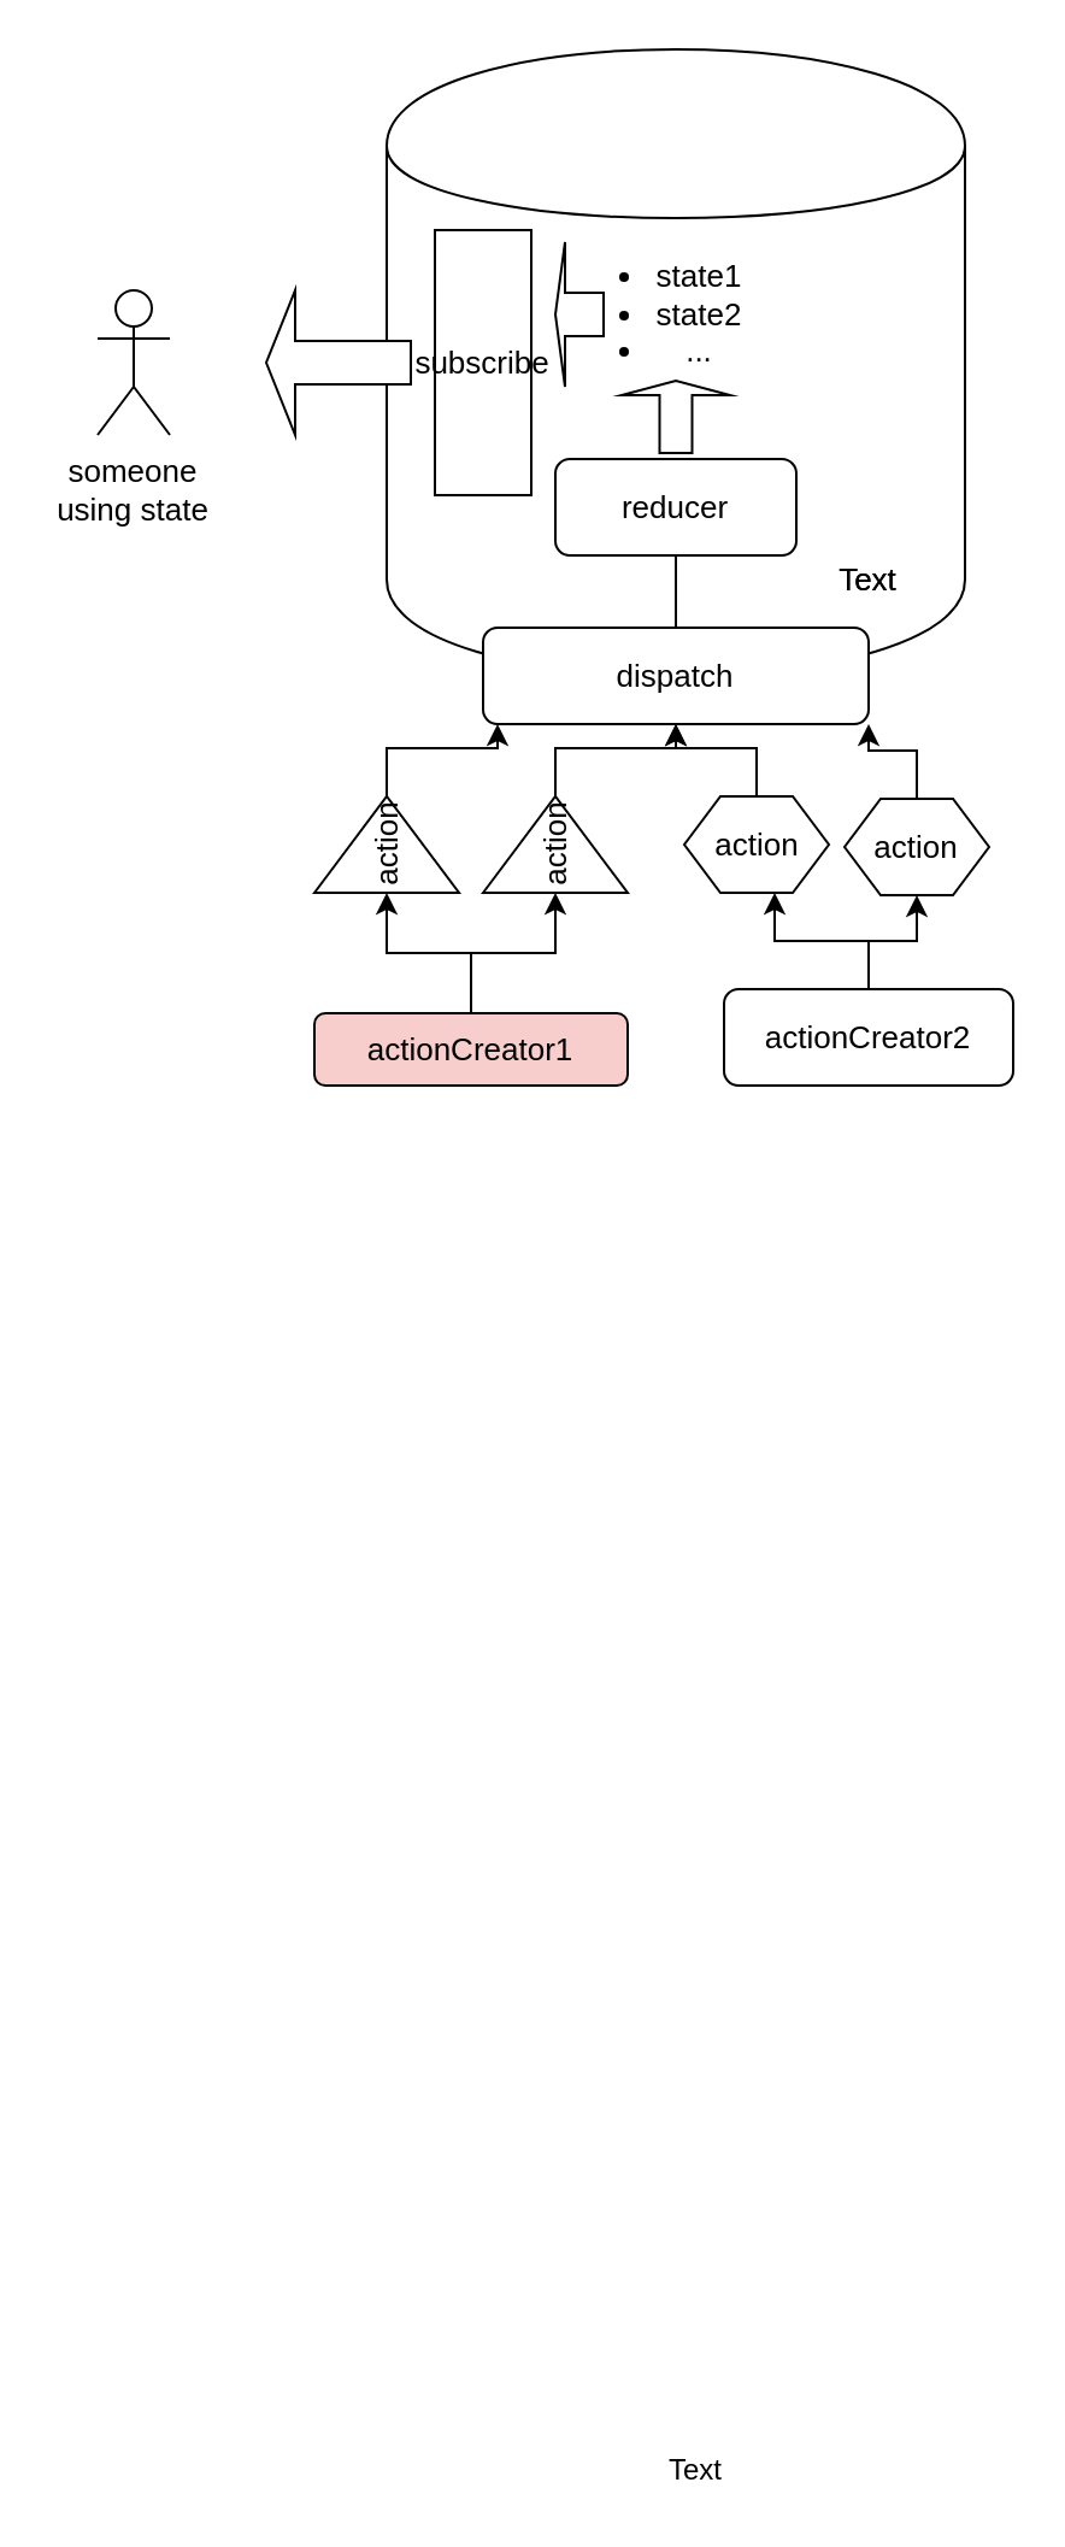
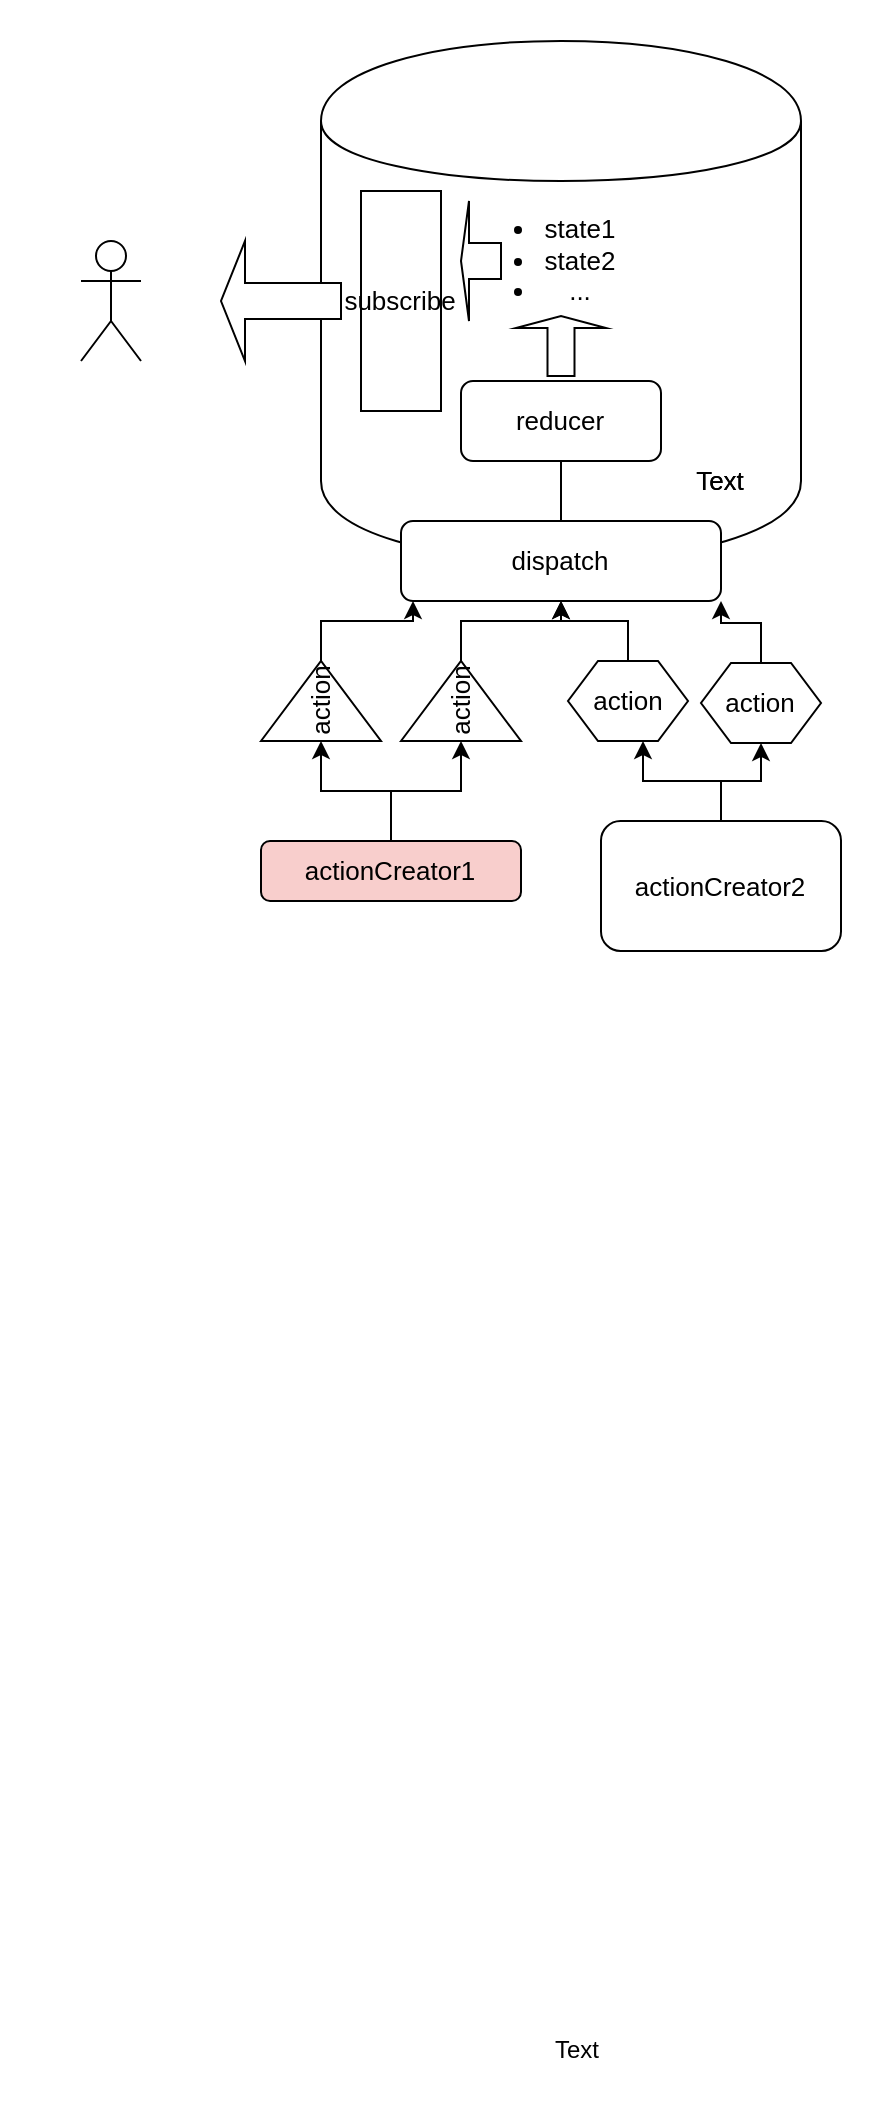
  <mxCell id="0" />
  <mxCell id="1" parent="0" />
  <mxCell id="2" value="" style="shape=cylinder;whiteSpace=wrap;html=1;boundedLbl=1;backgroundOutline=1;" parent="1" vertex="1"><mxGeometry x="160" y="20" width="240" height="260" as="geometry" /></mxCell>
  <mxCell id="3" value="&lt;ul style=&quot;font-size: 13px;&quot;&gt;&lt;li style=&quot;font-size: 13px;&quot;&gt;state1&lt;/li&gt;&lt;li style=&quot;font-size: 13px;&quot;&gt;state2&lt;/li&gt;&lt;li style=&quot;font-size: 13px;&quot;&gt;...&lt;/li&gt;&lt;/ul&gt;" style="text;html=1;strokeColor=none;fillColor=none;align=center;verticalAlign=middle;whiteSpace=wrap;rounded=0;fontSize=13;" parent="1" vertex="1"><mxGeometry x="250" y="120" width="40" height="20" as="geometry" /></mxCell>
  <mxCell id="4" value="reducer" style="rounded=1;whiteSpace=wrap;html=1;fontSize=13;" parent="1" vertex="1"><mxGeometry x="230" y="190" width="100" height="40" as="geometry" /></mxCell>
  <mxCell id="5" style="edgeStyle=orthogonalEdgeStyle;rounded=0;orthogonalLoop=1;jettySize=auto;html=1;fontSize=13;endArrow=none;" parent="1" source="6" target="4" edge="1"><mxGeometry relative="1" as="geometry" /></mxCell>
  <mxCell id="6" value="dispatch" style="rounded=1;whiteSpace=wrap;html=1;fontSize=13;" parent="1" vertex="1"><mxGeometry x="200" y="260" width="160" height="40" as="geometry" /></mxCell>
  <mxCell id="7" value="subscribe" style="whiteSpace=wrap;html=1;fontSize=13;rounded=0;" parent="1" vertex="1"><mxGeometry x="180" y="95" width="40" height="110" as="geometry" /></mxCell>
  <mxCell id="8" style="edgeStyle=orthogonalEdgeStyle;rounded=0;orthogonalLoop=1;jettySize=auto;html=1;entryX=0;entryY=0.5;entryDx=0;entryDy=0;fontSize=13;" parent="1" source="10" target="12" edge="1"><mxGeometry relative="1" as="geometry" /></mxCell>
  <mxCell id="9" style="edgeStyle=orthogonalEdgeStyle;rounded=0;orthogonalLoop=1;jettySize=auto;html=1;entryX=0;entryY=0.5;entryDx=0;entryDy=0;fontSize=13;" parent="1" source="10" target="14" edge="1"><mxGeometry relative="1" as="geometry" /></mxCell>
  <mxCell id="10" value="actionCreator1" style="rounded=1;whiteSpace=wrap;html=1;fontSize=13;fillColor=#f8cecc;" parent="1" vertex="1"><mxGeometry x="130" y="420" width="130" height="30" as="geometry" /></mxCell>
  <mxCell id="11" style="edgeStyle=orthogonalEdgeStyle;rounded=0;orthogonalLoop=1;jettySize=auto;html=1;fontSize=13;" parent="1" source="12" edge="1"><mxGeometry relative="1" as="geometry"><mxPoint x="206" y="300" as="targetPoint" /><Array as="points"><mxPoint x="160" y="310" /><mxPoint x="206" y="310" /></Array></mxGeometry></mxCell>
  <mxCell id="12" value="action" style="triangle;whiteSpace=wrap;html=1;fontSize=13;rotation=-90;" parent="1" vertex="1"><mxGeometry x="140" y="320" width="40" height="60" as="geometry" /></mxCell>
  <mxCell id="13" style="edgeStyle=orthogonalEdgeStyle;rounded=0;orthogonalLoop=1;jettySize=auto;html=1;entryX=0.5;entryY=1;entryDx=0;entryDy=0;fontSize=13;" parent="1" source="14" target="6" edge="1"><mxGeometry relative="1" as="geometry" /></mxCell>
  <mxCell id="14" value="action" style="triangle;whiteSpace=wrap;html=1;fontSize=13;rotation=-90;" parent="1" vertex="1"><mxGeometry x="210" y="320" width="40" height="60" as="geometry" /></mxCell>
  <mxCell id="15" style="edgeStyle=orthogonalEdgeStyle;rounded=0;orthogonalLoop=1;jettySize=auto;html=1;entryX=0.5;entryY=1;entryDx=0;entryDy=0;fontSize=13;" parent="1" source="16" target="6" edge="1"><mxGeometry relative="1" as="geometry" /></mxCell>
  <mxCell id="16" value="action" style="shape=hexagon;perimeter=hexagonPerimeter2;whiteSpace=wrap;html=1;fontSize=13;" parent="1" vertex="1"><mxGeometry x="283.5" y="330" width="60" height="40" as="geometry" /></mxCell>
  <mxCell id="17" style="edgeStyle=orthogonalEdgeStyle;rounded=0;orthogonalLoop=1;jettySize=auto;html=1;entryX=1;entryY=1;entryDx=0;entryDy=0;fontSize=13;" parent="1" source="18" target="6" edge="1"><mxGeometry relative="1" as="geometry" /></mxCell>
  <mxCell id="18" value="action" style="shape=hexagon;perimeter=hexagonPerimeter2;whiteSpace=wrap;html=1;fontSize=13;" parent="1" vertex="1"><mxGeometry x="350" y="331" width="60" height="40" as="geometry" /></mxCell>
  <mxCell id="19" style="edgeStyle=orthogonalEdgeStyle;rounded=0;orthogonalLoop=1;jettySize=auto;html=1;entryX=0.625;entryY=1;entryDx=0;entryDy=0;fontSize=13;" parent="1" source="21" target="16" edge="1"><mxGeometry relative="1" as="geometry" /></mxCell>
  <mxCell id="20" style="edgeStyle=orthogonalEdgeStyle;rounded=0;orthogonalLoop=1;jettySize=auto;html=1;entryX=0.5;entryY=1;entryDx=0;entryDy=0;fontSize=13;" parent="1" source="21" target="18" edge="1"><mxGeometry relative="1" as="geometry" /></mxCell>
- <mxCell id="21" value="actionCreator2" style="rounded=1;whiteSpace=wrap;html=1;fontSize=13;" parent="1" vertex="1"><mxGeometry x="300" y="410" width="120" height="40" as="geometry" /></mxCell>
+ <mxCell id="21" value="actionCreator2" style="rounded=1;whiteSpace=wrap;html=1;fontSize=13;" parent="1" vertex="1"><mxGeometry x="300" y="410" width="120" height="65" as="geometry" /></mxCell>
  <mxCell id="22" value="" style="shape=singleArrow;whiteSpace=wrap;html=1;fontSize=13;rotation=-90;" parent="1" vertex="1"><mxGeometry x="265" y="150" width="30" height="45" as="geometry" /></mxCell>
  <mxCell id="23" value="" style="shape=singleArrow;direction=west;whiteSpace=wrap;html=1;fontSize=13;" parent="1" vertex="1"><mxGeometry x="230" y="100" width="20" height="60" as="geometry" /></mxCell>
  <mxCell id="24" value="" style="shape=singleArrow;direction=west;whiteSpace=wrap;html=1;fontSize=13;" parent="1" vertex="1"><mxGeometry x="110" y="120" width="60" height="60" as="geometry" /></mxCell>
  <mxCell id="25" value="" style="shape=umlActor;verticalLabelPosition=bottom;labelBackgroundColor=#ffffff;verticalAlign=top;html=1;outlineConnect=0;fontSize=13;" parent="1" vertex="1"><mxGeometry x="40" y="120" width="30" height="60" as="geometry" /></mxCell>
  <mxCell id="26" value="Text" style="text;html=1;strokeColor=none;fillColor=none;align=center;verticalAlign=middle;whiteSpace=wrap;rounded=0;fontSize=13;" parent="1" vertex="1"><mxGeometry x="340" y="230" width="40" height="20" as="geometry" /></mxCell>
  <mxCell id="27" value="Text" style="text;html=1;strokeColor=none;fillColor=none;align=center;verticalAlign=middle;whiteSpace=wrap;rounded=0;fontSize=13;" parent="1" vertex="1"><mxGeometry x="340" y="230" width="40" height="20" as="geometry" /></mxCell>
- <mxCell id="28" value="someone&lt;br&gt;using state" style="text;html=1;strokeColor=none;fillColor=none;align=center;verticalAlign=middle;whiteSpace=wrap;rounded=0;fontSize=13;" parent="1" vertex="1"><mxGeometry x="20" y="185" width="70" height="35" as="geometry" /></mxCell>
  <mxCell id="29" value="Text" style="text;html=1;align=center;verticalAlign=middle;resizable=0;points=[];autosize=1;" vertex="1" parent="1"><mxGeometry x="268" y="1015" width="40" height="20" as="geometry" /></mxCell>
